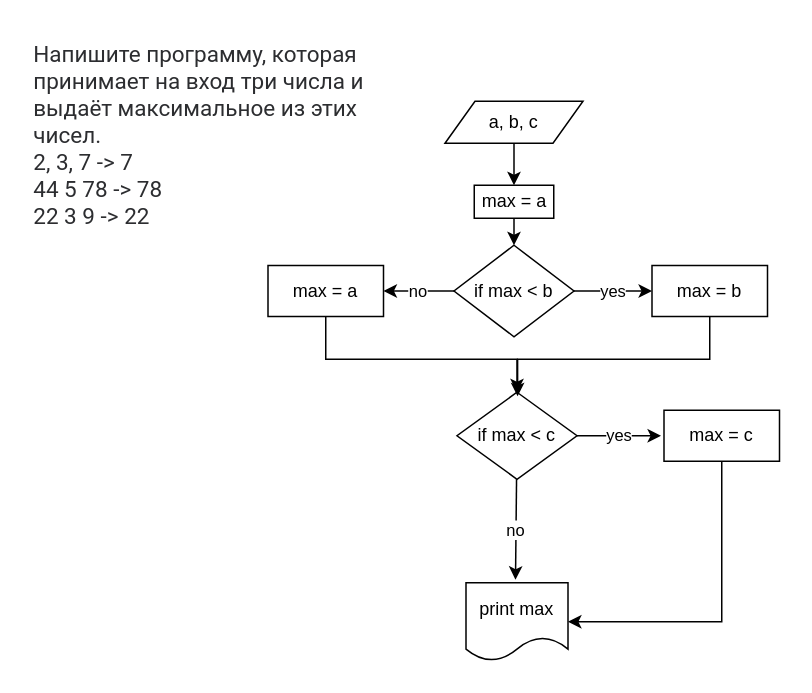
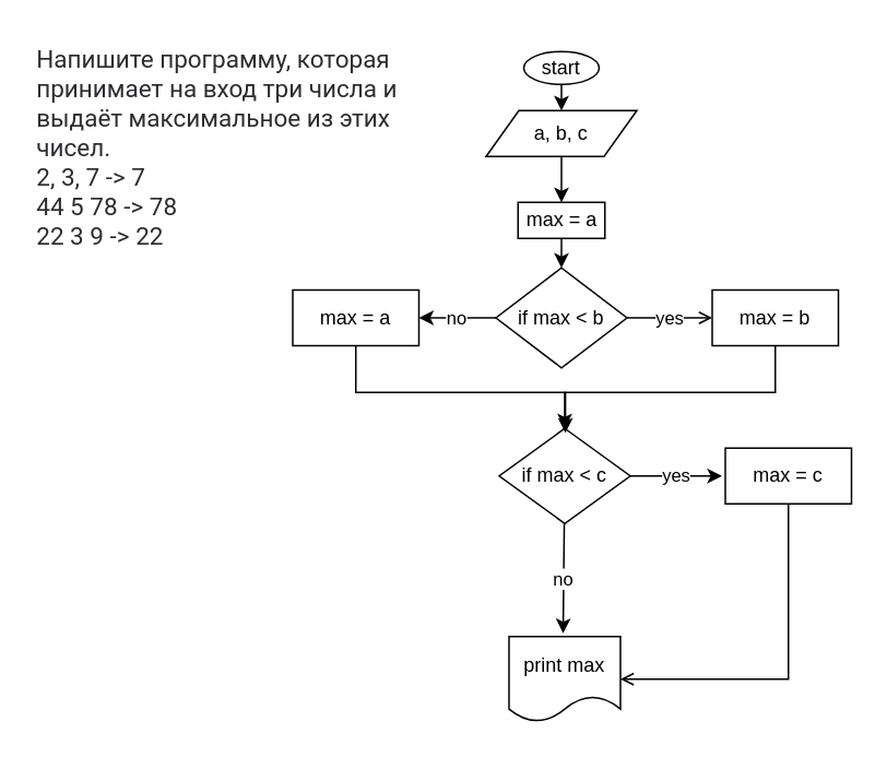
  <mxCell id="0" />
  <mxCell id="1" parent="0" />
  <mxCell id="2" value="&lt;p style=&quot;box-sizing: border-box; margin: 0px; font-weight: 400; color: rgb(44, 45, 48); font-family: roboto, &amp;quot;san francisco&amp;quot;, &amp;quot;helvetica neue&amp;quot;, helvetica, arial; font-size: 15px; font-style: normal; letter-spacing: normal; text-indent: 0px; text-transform: none; word-spacing: 0px; background-color: rgb(255, 255, 255);&quot;&gt;Напишите программу, которая принимает на вход три числа и выдаёт максимальное из этих чисел.&lt;/p&gt;&lt;p style=&quot;box-sizing: border-box; margin: 0px; font-weight: 400; color: rgb(44, 45, 48); font-family: roboto, &amp;quot;san francisco&amp;quot;, &amp;quot;helvetica neue&amp;quot;, helvetica, arial; font-size: 15px; font-style: normal; letter-spacing: normal; text-indent: 0px; text-transform: none; word-spacing: 0px; background-color: rgb(255, 255, 255);&quot;&gt;2, 3, 7 -&amp;gt; 7&lt;br style=&quot;box-sizing: border-box&quot;&gt;44 5 78 -&amp;gt; 78&lt;br style=&quot;box-sizing: border-box&quot;&gt;22 3 9 -&amp;gt; 22&lt;/p&gt;" style="text;whiteSpace=wrap;html=1;" parent="1" vertex="1"><mxGeometry x="20" y="20" width="252.17" height="84" as="geometry" /></mxCell>
- <mxCell id="3" value="yes" style="edgeStyle=none;html=1;entryX=0;entryY=0.5;entryDx=0;entryDy=0;" parent="1" source="5" target="19" edge="1"><mxGeometry relative="1" as="geometry"><mxPoint x="428" y="193.5" as="targetPoint" /></mxGeometry></mxCell>
+ <mxCell id="3" value="yes" style="edgeStyle=none;html=1;entryX=0;entryY=0.5;entryDx=0;entryDy=0;endArrow=open;" parent="1" source="5" target="19" edge="1"><mxGeometry relative="1" as="geometry"><mxPoint x="428" y="193.5" as="targetPoint" /></mxGeometry></mxCell>
  <mxCell id="4" value="no" style="edgeStyle=orthogonalEdgeStyle;rounded=0;html=1;entryX=1;entryY=0.5;entryDx=0;entryDy=0;" edge="1" parent="1" source="5" target="21"><mxGeometry relative="1" as="geometry" /></mxCell>
  <mxCell id="5" value="if max &amp;lt; b" style="rhombus;whiteSpace=wrap;html=1;" parent="1" vertex="1"><mxGeometry x="302" y="163" width="80" height="61" as="geometry" /></mxCell>
  <mxCell id="6" value="yes" style="edgeStyle=none;html=1;" parent="1" source="8" edge="1"><mxGeometry relative="1" as="geometry"><mxPoint x="440" y="290" as="targetPoint" /></mxGeometry></mxCell>
  <mxCell id="7" value="no" style="edgeStyle=none;html=1;" parent="1" source="8" edge="1"><mxGeometry relative="1" as="geometry"><mxPoint x="343" y="386" as="targetPoint" /></mxGeometry></mxCell>
  <mxCell id="8" value="if max &amp;lt; c" style="rhombus;whiteSpace=wrap;html=1;" parent="1" vertex="1"><mxGeometry x="304" y="261" width="80" height="58" as="geometry" /></mxCell>
  <mxCell id="9" value="print max" style="shape=document;whiteSpace=wrap;html=1;boundedLbl=1;" parent="1" vertex="1"><mxGeometry x="310" y="388" width="68" height="52" as="geometry" /></mxCell>
  <mxCell id="10" style="edgeStyle=none;html=1;entryX=0.5;entryY=0;entryDx=0;entryDy=0;" edge="1" parent="1" source="11" target="5"><mxGeometry relative="1" as="geometry" /></mxCell>
  <mxCell id="11" value="max = a" style="rounded=0;whiteSpace=wrap;html=1;" vertex="1" parent="1"><mxGeometry x="315.5" y="123" width="53" height="22" as="geometry" /></mxCell>
+ <mxCell id="12" style="edgeStyle=none;html=1;entryX=0.5;entryY=0;entryDx=0;entryDy=0;" edge="1" parent="1" source="13" target="15"><mxGeometry relative="1" as="geometry" /></mxCell>
+ <mxCell id="13" value="start" style="ellipse;whiteSpace=wrap;html=1;" vertex="1" parent="1"><mxGeometry x="319" y="31" width="46" height="20" as="geometry" /></mxCell>
  <mxCell id="14" style="edgeStyle=none;html=1;entryX=0.5;entryY=0;entryDx=0;entryDy=0;" edge="1" parent="1" source="15" target="11"><mxGeometry relative="1" as="geometry" /></mxCell>
  <mxCell id="15" value="a, b, c" style="shape=parallelogram;perimeter=parallelogramPerimeter;whiteSpace=wrap;html=1;fixedSize=1;" vertex="1" parent="1"><mxGeometry x="296" y="67" width="92" height="28" as="geometry" /></mxCell>
- <mxCell id="16" style="edgeStyle=orthogonalEdgeStyle;rounded=0;html=1;entryX=1;entryY=0.5;entryDx=0;entryDy=0;" edge="1" parent="1" source="17" target="9"><mxGeometry relative="1" as="geometry"><Array as="points"><mxPoint x="480" y="414" /></Array></mxGeometry></mxCell>
+ <mxCell id="16" style="edgeStyle=orthogonalEdgeStyle;rounded=0;html=1;entryX=1;entryY=0.5;entryDx=0;entryDy=0;endArrow=open;" edge="1" parent="1" source="17" target="9"><mxGeometry relative="1" as="geometry"><Array as="points"><mxPoint x="480" y="414" /></Array></mxGeometry></mxCell>
  <mxCell id="17" value="max = c" style="rounded=0;whiteSpace=wrap;html=1;" vertex="1" parent="1"><mxGeometry x="442" y="273" width="77" height="34" as="geometry" /></mxCell>
  <mxCell id="18" style="edgeStyle=orthogonalEdgeStyle;rounded=0;html=1;" edge="1" parent="1" source="19"><mxGeometry relative="1" as="geometry"><mxPoint x="344.414" y="263.69" as="targetPoint" /><Array as="points"><mxPoint x="472" y="239" /><mxPoint x="344" y="239" /></Array></mxGeometry></mxCell>
  <mxCell id="19" value="max = b" style="rounded=0;whiteSpace=wrap;html=1;" vertex="1" parent="1"><mxGeometry x="434" y="176.5" width="77" height="34" as="geometry" /></mxCell>
  <mxCell id="20" style="edgeStyle=orthogonalEdgeStyle;rounded=0;html=1;" edge="1" parent="1" source="21" target="8"><mxGeometry relative="1" as="geometry"><Array as="points"><mxPoint x="216" y="239" /><mxPoint x="344" y="239" /></Array></mxGeometry></mxCell>
  <mxCell id="21" value="max = a" style="rounded=0;whiteSpace=wrap;html=1;" vertex="1" parent="1"><mxGeometry x="178" y="176.5" width="77" height="34" as="geometry" /></mxCell>
